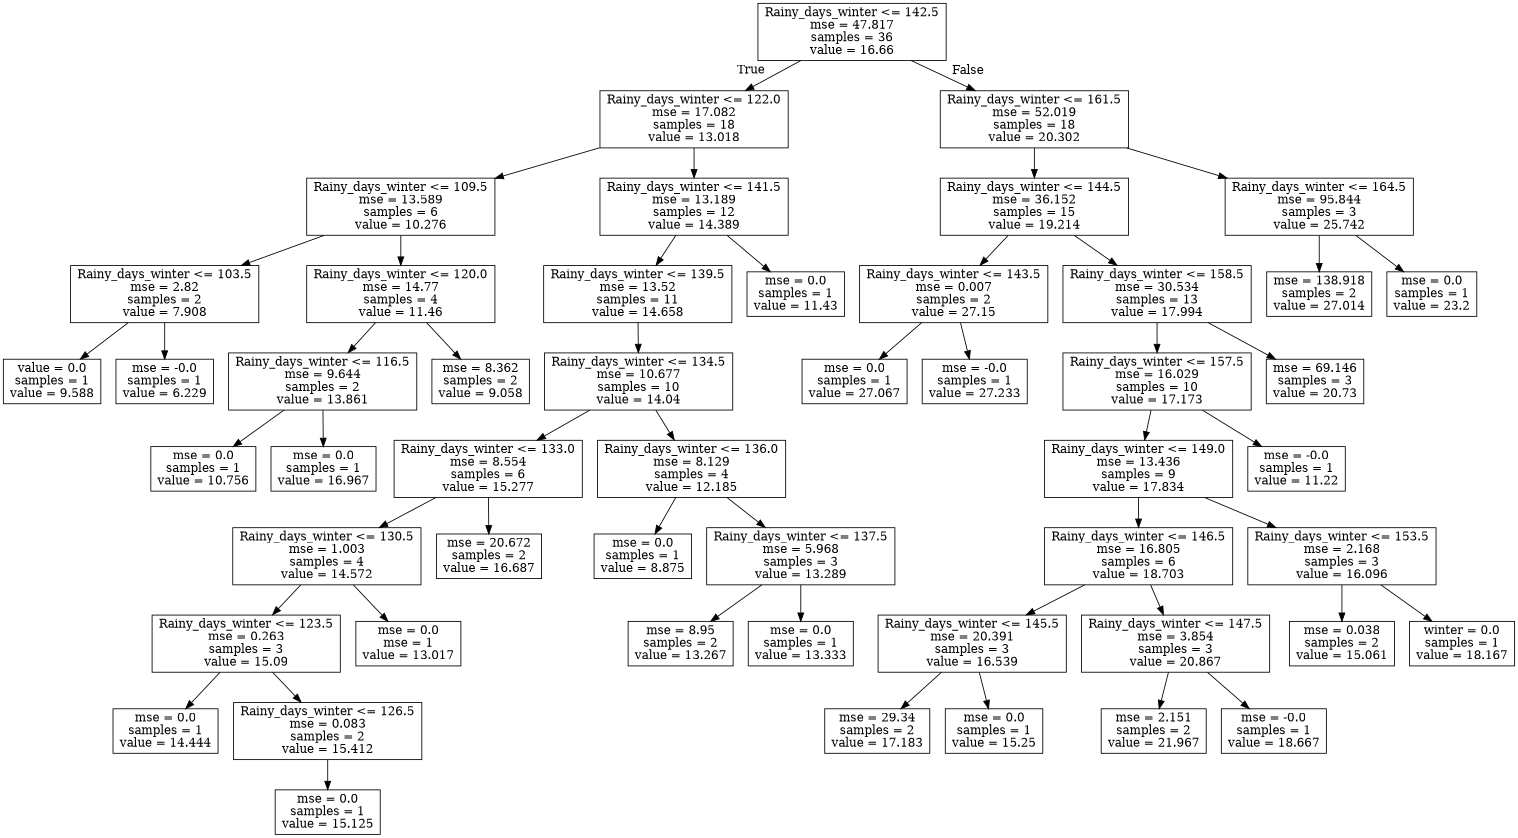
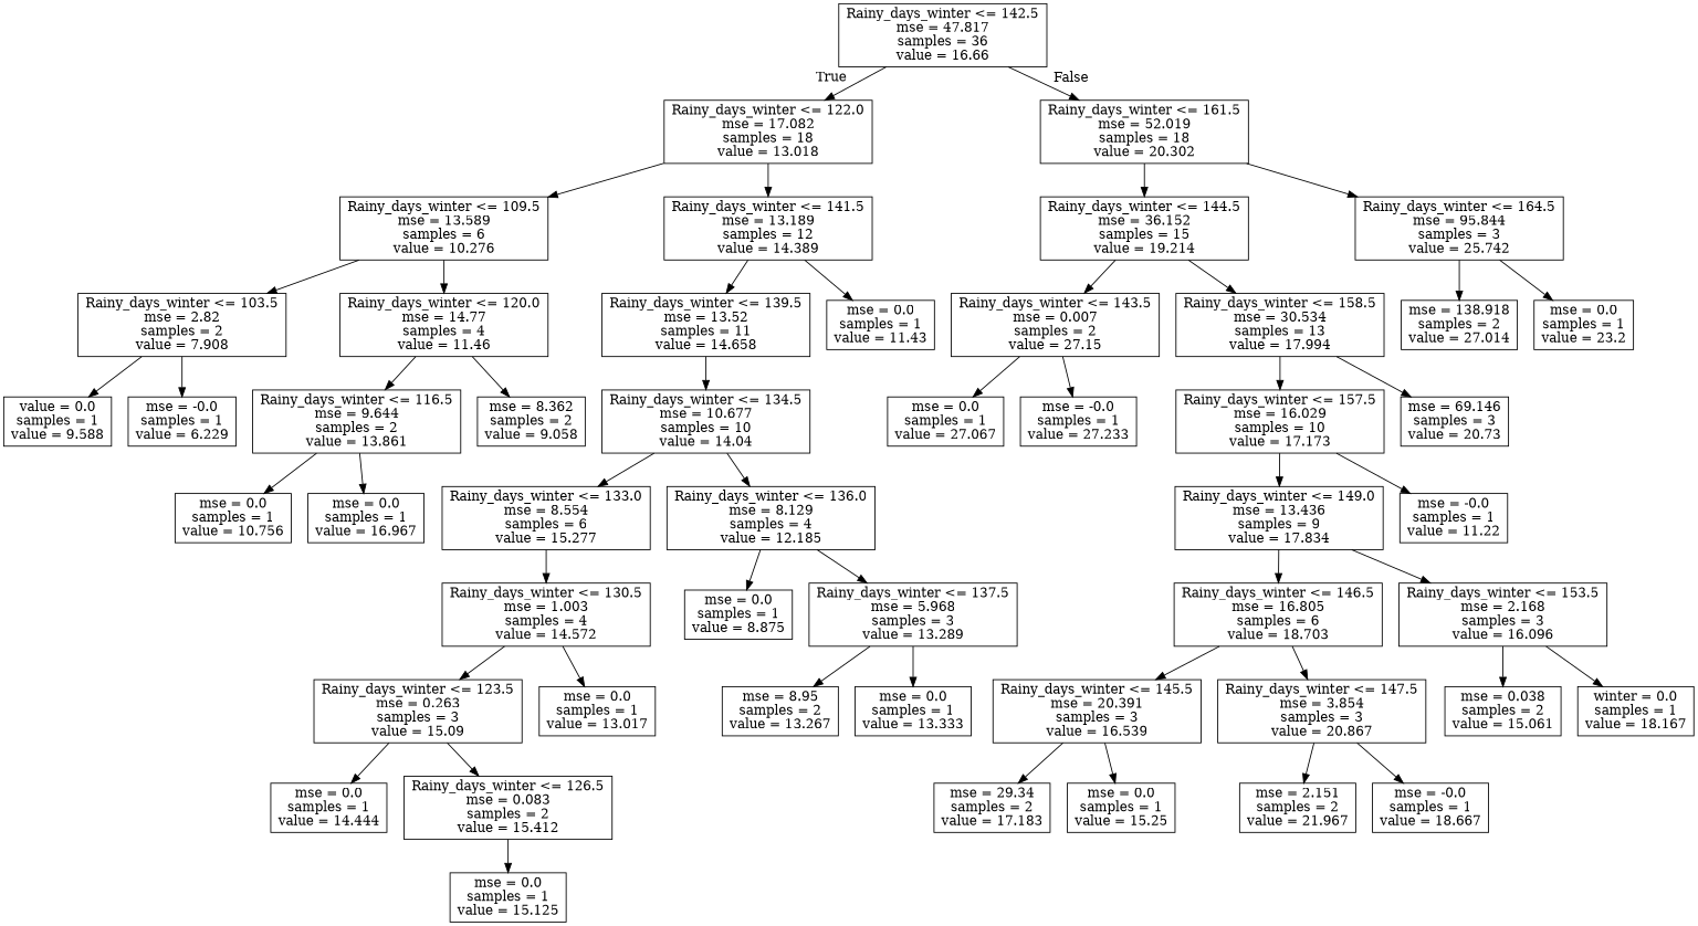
  digraph {
    node [shape=box]
    n1 [label="Rainy_days_winter <= 142.5\nmse = 47.817\nsamples = 36\nvalue = 16.66"]
    n2 [label="Rainy_days_winter <= 122.0\nmse = 17.082\nsamples = 18\nvalue = 13.018"]
    n3 [label="Rainy_days_winter <= 161.5\nmse = 52.019\nsamples = 18\nvalue = 20.302"]
    n4 [label="Rainy_days_winter <= 109.5\nmse = 13.589\nsamples = 6\nvalue = 10.276"]
    n5 [label="Rainy_days_winter <= 141.5\nmse = 13.189\nsamples = 12\nvalue = 14.389"]
    n6 [label="Rainy_days_winter <= 144.5\nmse = 36.152\nsamples = 15\nvalue = 19.214"]
    n7 [label="Rainy_days_winter <= 164.5\nmse = 95.844\nsamples = 3\nvalue = 25.742"]
    n8 [label="Rainy_days_winter <= 103.5\nmse = 2.82\nsamples = 2\nvalue = 7.908"]
    n9 [label="Rainy_days_winter <= 120.0\nmse = 14.77\nsamples = 4\nvalue = 11.46"]
    n10 [label="Rainy_days_winter <= 139.5\nmse = 13.52\nsamples = 11\nvalue = 14.658"]
    n11 [label="mse = 0.0\nsamples = 1\nvalue = 11.43"]
    n12 [label="value = 0.0\nsamples = 1\nvalue = 9.588"]
    n13 [label="mse = -0.0\nsamples = 1\nvalue = 6.229"]
    n14 [label="Rainy_days_winter <= 116.5\nmse = 9.644\nsamples = 2\nvalue = 13.861"]
    n15 [label="mse = 8.362\nsamples = 2\nvalue = 9.058"]
    n16 [label="mse = 0.0\nsamples = 1\nvalue = 10.756"]
    n17 [label="mse = 0.0\nsamples = 1\nvalue = 16.967"]
    n18 [label="Rainy_days_winter <= 134.5\nmse = 10.677\nsamples = 10\nvalue = 14.04"]
    n19 [label="Rainy_days_winter <= 133.0\nmse = 8.554\nsamples = 6\nvalue = 15.277"]
    n20 [label="Rainy_days_winter <= 136.0\nmse = 8.129\nsamples = 4\nvalue = 12.185"]
    n21 [label="Rainy_days_winter <= 130.5\nmse = 1.003\nsamples = 4\nvalue = 14.572"]
-   n22 [label="mse = 20.672\nsamples = 2\nvalue = 16.687"]
    n23 [label="mse = 0.0\nsamples = 1\nvalue = 8.875"]
    n24 [label="Rainy_days_winter <= 137.5\nmse = 5.968\nsamples = 3\nvalue = 13.289"]
    n25 [label="Rainy_days_winter <= 123.5\nmse = 0.263\nsamples = 3\nvalue = 15.09"]
-   n26 [label="mse = 0.0\nmse = 1\nvalue = 13.017"]
+   n26 [label="mse = 0.0\nsamples = 1\nvalue = 13.017"]
    n27 [label="mse = 0.0\nsamples = 1\nvalue = 14.444"]
    n28 [label="Rainy_days_winter <= 126.5\nmse = 0.083\nsamples = 2\nvalue = 15.412"]
    n29 [label="mse = 0.0\nsamples = 1\nvalue = 15.125"]
    n30 [label="mse = 8.95\nsamples = 2\nvalue = 13.267"]
    n31 [label="mse = 0.0\nsamples = 1\nvalue = 13.333"]
    n32 [label="Rainy_days_winter <= 143.5\nmse = 0.007\nsamples = 2\nvalue = 27.15"]
    n33 [label="Rainy_days_winter <= 158.5\nmse = 30.534\nsamples = 13\nvalue = 17.994"]
    n34 [label="mse = 138.918\nsamples = 2\nvalue = 27.014"]
    n35 [label="mse = 0.0\nsamples = 1\nvalue = 23.2"]
    n36 [label="mse = 0.0\nsamples = 1\nvalue = 27.067"]
    n37 [label="mse = -0.0\nsamples = 1\nvalue = 27.233"]
    n38 [label="Rainy_days_winter <= 157.5\nmse = 16.029\nsamples = 10\nvalue = 17.173"]
    n39 [label="mse = 69.146\nsamples = 3\nvalue = 20.73"]
    n40 [label="Rainy_days_winter <= 149.0\nmse = 13.436\nsamples = 9\nvalue = 17.834"]
    n41 [label="mse = -0.0\nsamples = 1\nvalue = 11.22"]
    n42 [label="Rainy_days_winter <= 146.5\nmse = 16.805\nsamples = 6\nvalue = 18.703"]
    n43 [label="Rainy_days_winter <= 153.5\nmse = 2.168\nsamples = 3\nvalue = 16.096"]
    n44 [label="Rainy_days_winter <= 145.5\nmse = 20.391\nsamples = 3\nvalue = 16.539"]
    n45 [label="Rainy_days_winter <= 147.5\nmse = 3.854\nsamples = 3\nvalue = 20.867"]
    n46 [label="mse = 0.038\nsamples = 2\nvalue = 15.061"]
    n47 [label="winter = 0.0\nsamples = 1\nvalue = 18.167"]
    n48 [label="mse = 29.34\nsamples = 2\nvalue = 17.183"]
    n49 [label="mse = 0.0\nsamples = 1\nvalue = 15.25"]
    n50 [label="mse = 2.151\nsamples = 2\nvalue = 21.967"]
    n51 [label="mse = -0.0\nsamples = 1\nvalue = 18.667"]
    n1 -> n2 [headlabel=True labelangle=45 labeldistance=2.5]
    n1 -> n3 [headlabel=False labelangle=-45 labeldistance=2.5]
    n2 -> n4
    n2 -> n5
    n3 -> n6
    n3 -> n7
    n4 -> n8
    n4 -> n9
    n5 -> n10
    n5 -> n11
    n6 -> n32
    n6 -> n33
    n7 -> n34
    n7 -> n35
    n8 -> n12
    n8 -> n13
    n9 -> n14
    n9 -> n15
    n10 -> n18
    n14 -> n16
    n14 -> n17
    n18 -> n19
    n18 -> n20
    n19 -> n21
-   n19 -> n22
    n20 -> n23
    n20 -> n24
    n21 -> n25
    n21 -> n26
    n24 -> n30
    n24 -> n31
    n25 -> n27
    n25 -> n28
    n28 -> n29
    n32 -> n36
    n32 -> n37
    n33 -> n38
    n33 -> n39
    n38 -> n40
    n38 -> n41
    n40 -> n42
    n40 -> n43
    n42 -> n44
    n42 -> n45
    n43 -> n46
    n43 -> n47
    n44 -> n48
    n44 -> n49
    n45 -> n50
    n45 -> n51
  }
